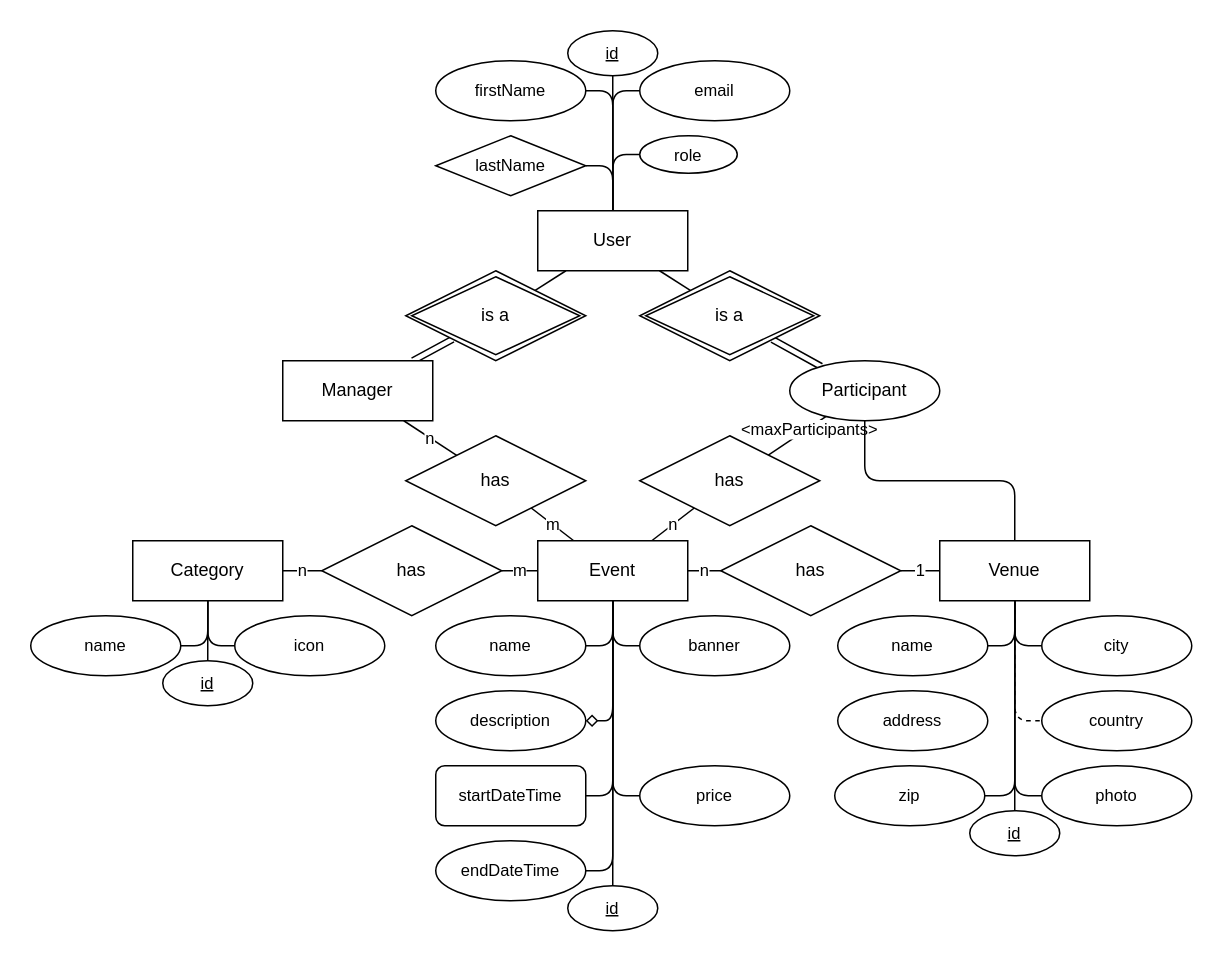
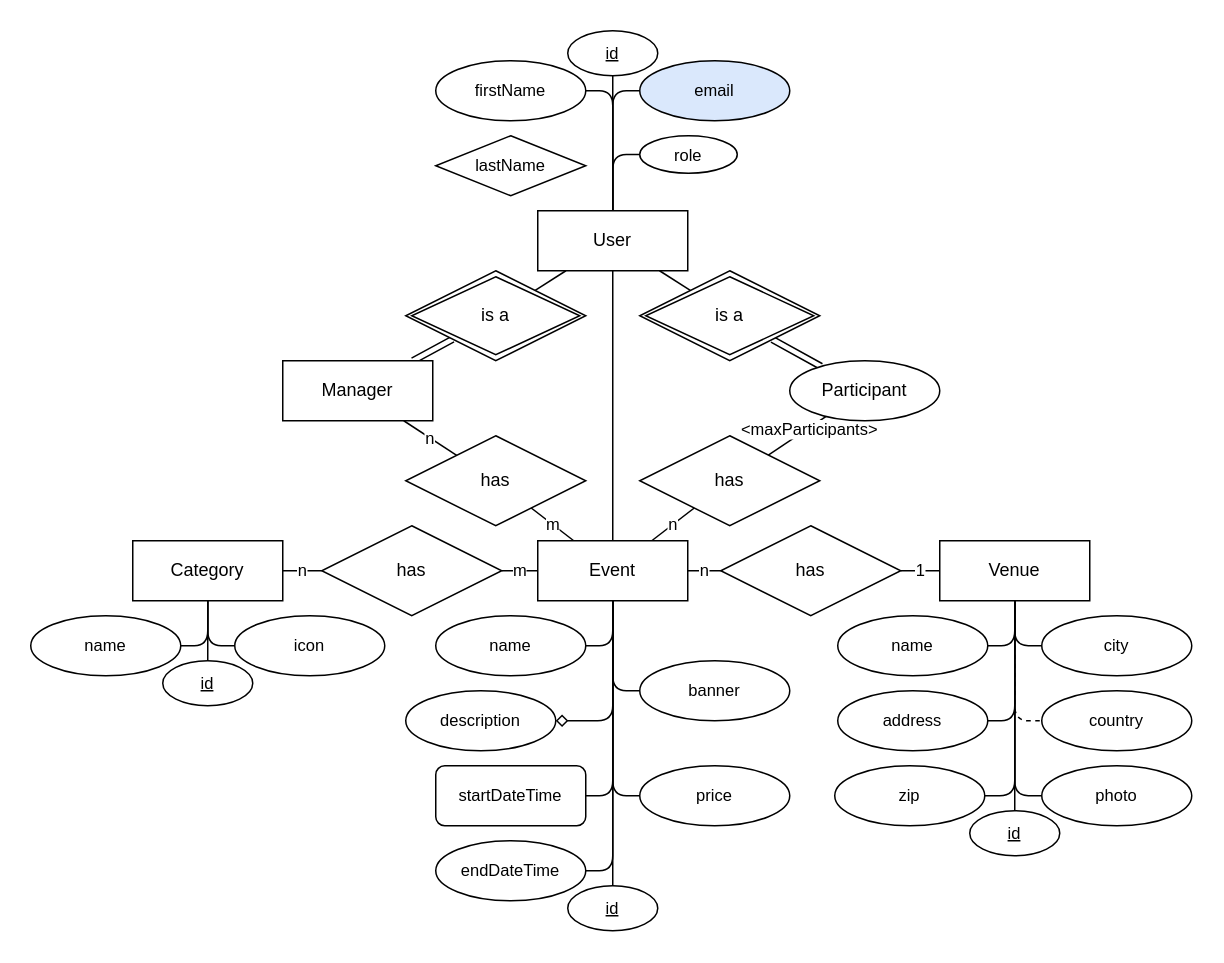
  <mxCell id="0" />
  <mxCell id="1" parent="0" />
  <mxCell id="2" value="n" style="edgeStyle=none;shape=connector;rounded=1;html=1;labelBackgroundColor=default;strokeColor=default;fontFamily=Helvetica;fontSize=11;fontColor=default;endArrow=none;endFill=0;" parent="1" source="12" target="20" edge="1"><mxGeometry relative="1" as="geometry" /></mxCell>
  <mxCell id="3" value="m" style="edgeStyle=none;shape=connector;rounded=1;html=1;labelBackgroundColor=default;strokeColor=default;fontFamily=Helvetica;fontSize=11;fontColor=default;endArrow=none;endFill=0;" parent="1" source="12" target="16" edge="1"><mxGeometry relative="1" as="geometry" /></mxCell>
  <mxCell id="4" value="n" style="edgeStyle=none;shape=connector;rounded=1;html=1;labelBackgroundColor=default;strokeColor=default;fontFamily=Helvetica;fontSize=11;fontColor=default;endArrow=none;endFill=0;" parent="1" source="12" target="18" edge="1"><mxGeometry relative="1" as="geometry" /></mxCell>
  <mxCell id="5" style="edgeStyle=none;html=1;exitX=0.5;exitY=1;exitDx=0;exitDy=0;endArrow=none;endFill=0;" edge="1" parent="1" source="12" target="43"><mxGeometry relative="1" as="geometry" /></mxCell>
  <mxCell id="6" style="edgeStyle=orthogonalEdgeStyle;html=1;endArrow=none;endFill=0;entryX=1;entryY=0.5;entryDx=0;entryDy=0;" edge="1" parent="1" source="12" target="38"><mxGeometry relative="1" as="geometry" /></mxCell>
  <mxCell id="7" style="edgeStyle=orthogonalEdgeStyle;html=1;entryX=1;entryY=0.5;entryDx=0;entryDy=0;endArrow=diamond;endFill=0;" edge="1" parent="1" source="12" target="39"><mxGeometry relative="1" as="geometry" /></mxCell>
  <mxCell id="8" style="edgeStyle=orthogonalEdgeStyle;html=1;entryX=1;entryY=0.5;entryDx=0;entryDy=0;endArrow=none;endFill=0;" edge="1" parent="1" source="12" target="40"><mxGeometry relative="1" as="geometry" /></mxCell>
  <mxCell id="9" style="edgeStyle=orthogonalEdgeStyle;html=1;entryX=1;entryY=0.5;entryDx=0;entryDy=0;endArrow=none;endFill=0;" edge="1" parent="1" source="12" target="41"><mxGeometry relative="1" as="geometry" /></mxCell>
  <mxCell id="10" style="edgeStyle=orthogonalEdgeStyle;html=1;entryX=0;entryY=0.5;entryDx=0;entryDy=0;endArrow=none;endFill=0;" edge="1" parent="1" source="12" target="42"><mxGeometry relative="1" as="geometry" /></mxCell>
  <mxCell id="11" style="edgeStyle=orthogonalEdgeStyle;html=1;entryX=0;entryY=0.5;entryDx=0;entryDy=0;endArrow=none;endFill=0;" edge="1" parent="1" source="12" target="64"><mxGeometry relative="1" as="geometry" /></mxCell>
  <mxCell id="12" value="Event" style="whiteSpace=wrap;html=1;align=center;" parent="1" vertex="1"><mxGeometry x="358" y="360" width="100" height="40" as="geometry" /></mxCell>
  <mxCell id="13" style="edgeStyle=none;shape=link;rounded=1;html=1;labelBackgroundColor=default;strokeColor=default;fontFamily=Helvetica;fontSize=12;fontColor=default;endArrow=none;endFill=0;strokeWidth=1;" parent="1" source="14" target="48" edge="1"><mxGeometry relative="1" as="geometry" /></mxCell>
  <mxCell id="14" value="Manager" style="whiteSpace=wrap;html=1;align=center;" parent="1" vertex="1"><mxGeometry x="188" y="240" width="100" height="40" as="geometry" /></mxCell>
  <mxCell id="15" value="n" style="edgeStyle=none;shape=connector;rounded=1;html=1;labelBackgroundColor=default;strokeColor=default;fontFamily=Helvetica;fontSize=11;fontColor=default;endArrow=none;endFill=0;" parent="1" source="16" target="14" edge="1"><mxGeometry relative="1" as="geometry" /></mxCell>
  <mxCell id="16" value="has" style="shape=rhombus;perimeter=rhombusPerimeter;whiteSpace=wrap;html=1;align=center;" parent="1" vertex="1"><mxGeometry x="270" y="290" width="120" height="60" as="geometry" /></mxCell>
  <mxCell id="17" value="&amp;lt;maxParticipants&amp;gt;" style="edgeStyle=none;shape=connector;rounded=1;html=1;labelBackgroundColor=default;strokeColor=default;fontFamily=Helvetica;fontSize=11;fontColor=default;endArrow=none;endFill=0;" parent="1" source="18" target="22" edge="1"><mxGeometry x="0.398" y="-1" relative="1" as="geometry"><mxPoint as="offset" /></mxGeometry></mxCell>
  <mxCell id="18" value="has" style="shape=rhombus;perimeter=rhombusPerimeter;whiteSpace=wrap;html=1;align=center;" parent="1" vertex="1"><mxGeometry x="426" y="290" width="120" height="60" as="geometry" /></mxCell>
  <mxCell id="19" value="1" style="edgeStyle=none;shape=connector;rounded=1;html=1;labelBackgroundColor=default;strokeColor=default;fontFamily=Helvetica;fontSize=11;fontColor=default;endArrow=none;endFill=0;" parent="1" source="20" target="30" edge="1"><mxGeometry relative="1" as="geometry" /></mxCell>
  <mxCell id="20" value="has" style="shape=rhombus;perimeter=rhombusPerimeter;whiteSpace=wrap;html=1;align=center;" parent="1" vertex="1"><mxGeometry x="480" y="350" width="120" height="60" as="geometry" /></mxCell>
  <mxCell id="21" style="edgeStyle=none;shape=link;rounded=1;html=1;labelBackgroundColor=default;strokeColor=default;fontFamily=Helvetica;fontSize=12;fontColor=default;endArrow=none;endFill=0;" parent="1" source="22" target="49" edge="1"><mxGeometry relative="1" as="geometry" /></mxCell>
  <mxCell id="22" value="Participant" style="ellipse;whiteSpace=wrap;html=1;align=center;" parent="1" vertex="1"><mxGeometry x="526" y="240" width="100" height="40" as="geometry" /></mxCell>
  <mxCell id="23" style="edgeStyle=orthogonalEdgeStyle;html=1;endArrow=none;endFill=0;" edge="1" parent="1" source="30" target="44"><mxGeometry relative="1" as="geometry" /></mxCell>
  <mxCell id="24" style="edgeStyle=orthogonalEdgeStyle;html=1;entryX=1;entryY=0.5;entryDx=0;entryDy=0;endArrow=none;endFill=0;" edge="1" parent="1" source="30" target="47"><mxGeometry relative="1" as="geometry" /></mxCell>
- <mxCell id="25" style="edgeStyle=orthogonalEdgeStyle;html=1;endArrow=none;endFill=0;" edge="1" parent="1" source="30" target="22"><mxGeometry relative="1" as="geometry" /></mxCell>
+ <mxCell id="25" style="edgeStyle=orthogonalEdgeStyle;html=1;entryX=1;entryY=0.5;entryDx=0;entryDy=0;endArrow=none;endFill=0;" edge="1" parent="1" source="30" target="58"><mxGeometry relative="1" as="geometry" /></mxCell>
  <mxCell id="26" style="edgeStyle=orthogonalEdgeStyle;html=1;entryX=1;entryY=0.5;entryDx=0;entryDy=0;endArrow=none;endFill=0;" edge="1" parent="1" source="30" target="61"><mxGeometry relative="1" as="geometry" /></mxCell>
  <mxCell id="27" style="edgeStyle=orthogonalEdgeStyle;html=1;entryX=0;entryY=0.5;entryDx=0;entryDy=0;endArrow=none;endFill=0;" edge="1" parent="1" source="30" target="59"><mxGeometry relative="1" as="geometry" /></mxCell>
  <mxCell id="28" style="edgeStyle=orthogonalEdgeStyle;html=1;entryX=0;entryY=0.5;entryDx=0;entryDy=0;endArrow=none;endFill=0;dashed=1;" edge="1" parent="1" source="30" target="60"><mxGeometry relative="1" as="geometry" /></mxCell>
  <mxCell id="29" style="edgeStyle=orthogonalEdgeStyle;html=1;entryX=0;entryY=0.5;entryDx=0;entryDy=0;endArrow=none;endFill=0;" edge="1" parent="1" source="30" target="62"><mxGeometry relative="1" as="geometry" /></mxCell>
  <mxCell id="30" value="Venue" style="whiteSpace=wrap;html=1;align=center;" parent="1" vertex="1"><mxGeometry x="626" y="360" width="100" height="40" as="geometry" /></mxCell>
  <mxCell id="31" value="m" style="edgeStyle=none;shape=connector;rounded=1;html=1;labelBackgroundColor=default;strokeColor=default;fontFamily=Helvetica;fontSize=11;fontColor=default;endArrow=none;endFill=0;" parent="1" source="32" target="12" edge="1"><mxGeometry relative="1" as="geometry" /></mxCell>
  <mxCell id="32" value="has" style="shape=rhombus;perimeter=rhombusPerimeter;whiteSpace=wrap;html=1;align=center;" parent="1" vertex="1"><mxGeometry x="214" y="350" width="120" height="60" as="geometry" /></mxCell>
  <mxCell id="33" value="n" style="edgeStyle=none;html=1;endArrow=none;endFill=0;" parent="1" source="37" target="32" edge="1"><mxGeometry relative="1" as="geometry" /></mxCell>
  <mxCell id="34" style="edgeStyle=orthogonalEdgeStyle;html=1;endArrow=none;endFill=0;" edge="1" parent="1" source="37" target="45"><mxGeometry relative="1" as="geometry" /></mxCell>
  <mxCell id="35" style="edgeStyle=orthogonalEdgeStyle;html=1;entryX=1;entryY=0.5;entryDx=0;entryDy=0;endArrow=none;endFill=0;" edge="1" parent="1" source="37" target="46"><mxGeometry relative="1" as="geometry" /></mxCell>
  <mxCell id="36" style="edgeStyle=orthogonalEdgeStyle;html=1;entryX=0;entryY=0.5;entryDx=0;entryDy=0;endArrow=none;endFill=0;" edge="1" parent="1" source="37" target="63"><mxGeometry relative="1" as="geometry" /></mxCell>
  <mxCell id="37" value="Category" style="whiteSpace=wrap;html=1;align=center;" parent="1" vertex="1"><mxGeometry x="88" y="360" width="100" height="40" as="geometry" /></mxCell>
  <mxCell id="38" value="name" style="ellipse;whiteSpace=wrap;html=1;align=center;fontFamily=Helvetica;fontSize=11;fontColor=default;" parent="1" vertex="1"><mxGeometry x="290" y="410" width="100" height="40" as="geometry" /></mxCell>
- <mxCell id="39" value="description" style="ellipse;whiteSpace=wrap;html=1;align=center;fontFamily=Helvetica;fontSize=11;fontColor=default;" parent="1" vertex="1"><mxGeometry x="290" y="460" width="100" height="40" as="geometry" /></mxCell>
+ <mxCell id="39" value="description" style="ellipse;whiteSpace=wrap;html=1;align=center;fontFamily=Helvetica;fontSize=11;fontColor=default;" parent="1" vertex="1"><mxGeometry x="270" y="460" width="100" height="40" as="geometry" /></mxCell>
  <mxCell id="40" value="startDateTime" style="whiteSpace=wrap;html=1;align=center;fontFamily=Helvetica;fontSize=11;fontColor=default;rounded=1;" parent="1" vertex="1"><mxGeometry x="290" y="510" width="100" height="40" as="geometry" /></mxCell>
  <mxCell id="41" value="endDateTime" style="ellipse;whiteSpace=wrap;html=1;align=center;fontFamily=Helvetica;fontSize=11;fontColor=default;" parent="1" vertex="1"><mxGeometry x="290" y="560" width="100" height="40" as="geometry" /></mxCell>
- <mxCell id="42" value="banner" style="ellipse;whiteSpace=wrap;html=1;align=center;fontFamily=Helvetica;fontSize=11;fontColor=default;" parent="1" vertex="1"><mxGeometry x="426" y="410" width="100" height="40" as="geometry" /></mxCell>
+ <mxCell id="42" value="banner" style="ellipse;whiteSpace=wrap;html=1;align=center;fontFamily=Helvetica;fontSize=11;fontColor=default;" parent="1" vertex="1"><mxGeometry x="426" y="440" width="100" height="40" as="geometry" /></mxCell>
  <mxCell id="43" value="id" style="ellipse;whiteSpace=wrap;html=1;align=center;fontStyle=4;fontFamily=Helvetica;fontSize=11;fontColor=default;" parent="1" vertex="1"><mxGeometry x="378" y="590" width="60" height="30" as="geometry" /></mxCell>
  <mxCell id="44" value="id" style="ellipse;whiteSpace=wrap;html=1;align=center;fontStyle=4;fontFamily=Helvetica;fontSize=11;fontColor=default;" parent="1" vertex="1"><mxGeometry x="646" y="540" width="60" height="30" as="geometry" /></mxCell>
  <mxCell id="45" value="id" style="ellipse;whiteSpace=wrap;html=1;align=center;fontStyle=4;fontFamily=Helvetica;fontSize=11;fontColor=default;" parent="1" vertex="1"><mxGeometry x="108" y="440" width="60" height="30" as="geometry" /></mxCell>
  <mxCell id="46" value="name" style="ellipse;whiteSpace=wrap;html=1;align=center;fontFamily=Helvetica;fontSize=11;fontColor=default;" parent="1" vertex="1"><mxGeometry x="20" y="410" width="100" height="40" as="geometry" /></mxCell>
  <mxCell id="47" value="name" style="ellipse;whiteSpace=wrap;html=1;align=center;fontFamily=Helvetica;fontSize=11;fontColor=default;" parent="1" vertex="1"><mxGeometry x="558" y="410" width="100" height="40" as="geometry" /></mxCell>
  <mxCell id="48" value="is a" style="shape=rhombus;double=1;perimeter=rhombusPerimeter;whiteSpace=wrap;html=1;align=center;fontFamily=Helvetica;fontSize=12;fontColor=default;" parent="1" vertex="1"><mxGeometry x="270" y="180" width="120" height="60" as="geometry" /></mxCell>
  <mxCell id="49" value="is a" style="shape=rhombus;double=1;perimeter=rhombusPerimeter;whiteSpace=wrap;html=1;align=center;fontFamily=Helvetica;fontSize=12;fontColor=default;" parent="1" vertex="1"><mxGeometry x="426" y="180" width="120" height="60" as="geometry" /></mxCell>
  <mxCell id="50" style="edgeStyle=none;shape=connector;rounded=1;html=1;labelBackgroundColor=default;strokeColor=default;fontFamily=Helvetica;fontSize=12;fontColor=default;endArrow=none;endFill=0;" parent="1" source="57" target="48" edge="1"><mxGeometry relative="1" as="geometry" /></mxCell>
  <mxCell id="51" style="edgeStyle=none;shape=connector;rounded=1;html=1;labelBackgroundColor=default;strokeColor=default;fontFamily=Helvetica;fontSize=12;fontColor=default;endArrow=none;endFill=0;" parent="1" source="57" target="49" edge="1"><mxGeometry relative="1" as="geometry" /></mxCell>
  <mxCell id="52" style="edgeStyle=orthogonalEdgeStyle;html=1;endArrow=none;endFill=0;" edge="1" parent="1" source="57" target="65"><mxGeometry relative="1" as="geometry" /></mxCell>
  <mxCell id="53" style="edgeStyle=orthogonalEdgeStyle;html=1;entryX=0;entryY=0.5;entryDx=0;entryDy=0;endArrow=none;endFill=0;" edge="1" parent="1" source="57" target="68"><mxGeometry relative="1" as="geometry" /></mxCell>
  <mxCell id="54" style="edgeStyle=orthogonalEdgeStyle;html=1;entryX=0;entryY=0.5;entryDx=0;entryDy=0;endArrow=none;endFill=0;" edge="1" parent="1" source="57" target="69"><mxGeometry relative="1" as="geometry" /></mxCell>
- <mxCell id="55" style="edgeStyle=orthogonalEdgeStyle;html=1;entryX=1;entryY=0.5;entryDx=0;entryDy=0;endArrow=none;endFill=0;" edge="1" parent="1" source="57" target="67"><mxGeometry relative="1" as="geometry" /></mxCell>
+ <mxCell id="55" style="edgeStyle=orthogonalEdgeStyle;html=1;endArrow=none;endFill=0;" edge="1" parent="1" source="57" target="12"><mxGeometry relative="1" as="geometry" /></mxCell>
  <mxCell id="56" style="edgeStyle=orthogonalEdgeStyle;html=1;entryX=1;entryY=0.5;entryDx=0;entryDy=0;endArrow=none;endFill=0;" edge="1" parent="1" source="57" target="66"><mxGeometry relative="1" as="geometry" /></mxCell>
  <mxCell id="57" value="User" style="whiteSpace=wrap;html=1;align=center;" parent="1" vertex="1"><mxGeometry x="358" y="140" width="100" height="40" as="geometry" /></mxCell>
  <mxCell id="58" value="address" style="ellipse;whiteSpace=wrap;html=1;align=center;fontFamily=Helvetica;fontSize=11;fontColor=default;" parent="1" vertex="1"><mxGeometry x="558" y="460" width="100" height="40" as="geometry" /></mxCell>
  <mxCell id="59" value="city" style="ellipse;whiteSpace=wrap;html=1;align=center;fontFamily=Helvetica;fontSize=11;fontColor=default;" parent="1" vertex="1"><mxGeometry x="694" y="410" width="100" height="40" as="geometry" /></mxCell>
  <mxCell id="60" value="country" style="ellipse;whiteSpace=wrap;html=1;align=center;fontFamily=Helvetica;fontSize=11;fontColor=default;" parent="1" vertex="1"><mxGeometry x="694" y="460" width="100" height="40" as="geometry" /></mxCell>
  <mxCell id="61" value="zip" style="ellipse;whiteSpace=wrap;html=1;align=center;fontFamily=Helvetica;fontSize=11;fontColor=default;" parent="1" vertex="1"><mxGeometry x="556" y="510" width="100" height="40" as="geometry" /></mxCell>
  <mxCell id="62" value="photo" style="ellipse;whiteSpace=wrap;html=1;align=center;fontFamily=Helvetica;fontSize=11;fontColor=default;" parent="1" vertex="1"><mxGeometry x="694" y="510" width="100" height="40" as="geometry" /></mxCell>
  <mxCell id="63" value="icon" style="ellipse;whiteSpace=wrap;html=1;align=center;fontFamily=Helvetica;fontSize=11;fontColor=default;" parent="1" vertex="1"><mxGeometry x="156" y="410" width="100" height="40" as="geometry" /></mxCell>
  <mxCell id="64" value="price" style="ellipse;whiteSpace=wrap;html=1;align=center;fontFamily=Helvetica;fontSize=11;fontColor=default;" vertex="1" parent="1"><mxGeometry x="426" y="510" width="100" height="40" as="geometry" /></mxCell>
  <mxCell id="65" value="id" style="ellipse;whiteSpace=wrap;html=1;align=center;fontStyle=4;fontFamily=Helvetica;fontSize=11;fontColor=default;" vertex="1" parent="1"><mxGeometry x="378" y="20" width="60" height="30" as="geometry" /></mxCell>
  <mxCell id="66" value="firstName" style="ellipse;whiteSpace=wrap;html=1;align=center;fontFamily=Helvetica;fontSize=11;fontColor=default;" vertex="1" parent="1"><mxGeometry x="290" y="40" width="100" height="40" as="geometry" /></mxCell>
  <mxCell id="67" value="lastName" style="rhombus;whiteSpace=wrap;html=1;align=center;fontFamily=Helvetica;fontSize=11;fontColor=default;" vertex="1" parent="1"><mxGeometry x="290" y="90" width="100" height="40" as="geometry" /></mxCell>
  <mxCell id="68" value="role" style="ellipse;whiteSpace=wrap;html=1;align=center;fontFamily=Helvetica;fontSize=11;fontColor=default;" vertex="1" parent="1"><mxGeometry x="426" y="90" width="65" height="25" as="geometry" /></mxCell>
- <mxCell id="69" value="email" style="ellipse;whiteSpace=wrap;html=1;align=center;fontFamily=Helvetica;fontSize=11;fontColor=default;" vertex="1" parent="1"><mxGeometry x="426" y="40" width="100" height="40" as="geometry" /></mxCell>
+ <mxCell id="69" value="email" style="ellipse;whiteSpace=wrap;html=1;align=center;fontFamily=Helvetica;fontSize=11;fontColor=default;fillColor=#dae8fc;" vertex="1" parent="1"><mxGeometry x="426" y="40" width="100" height="40" as="geometry" /></mxCell>
